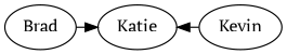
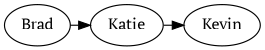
  digraph {
    fontname="PT Serif"
    node [fontname="PT Serif"]
    edge [constraint=false fontname="PT Serif" style=solid]
    n1 [label=Brad]
    n2 [label=Katie]
    n3 [label=Kevin pose="0,0!"]
    n1 -> n2
-   n3 -> n2
+   n2 -> n3
  }
